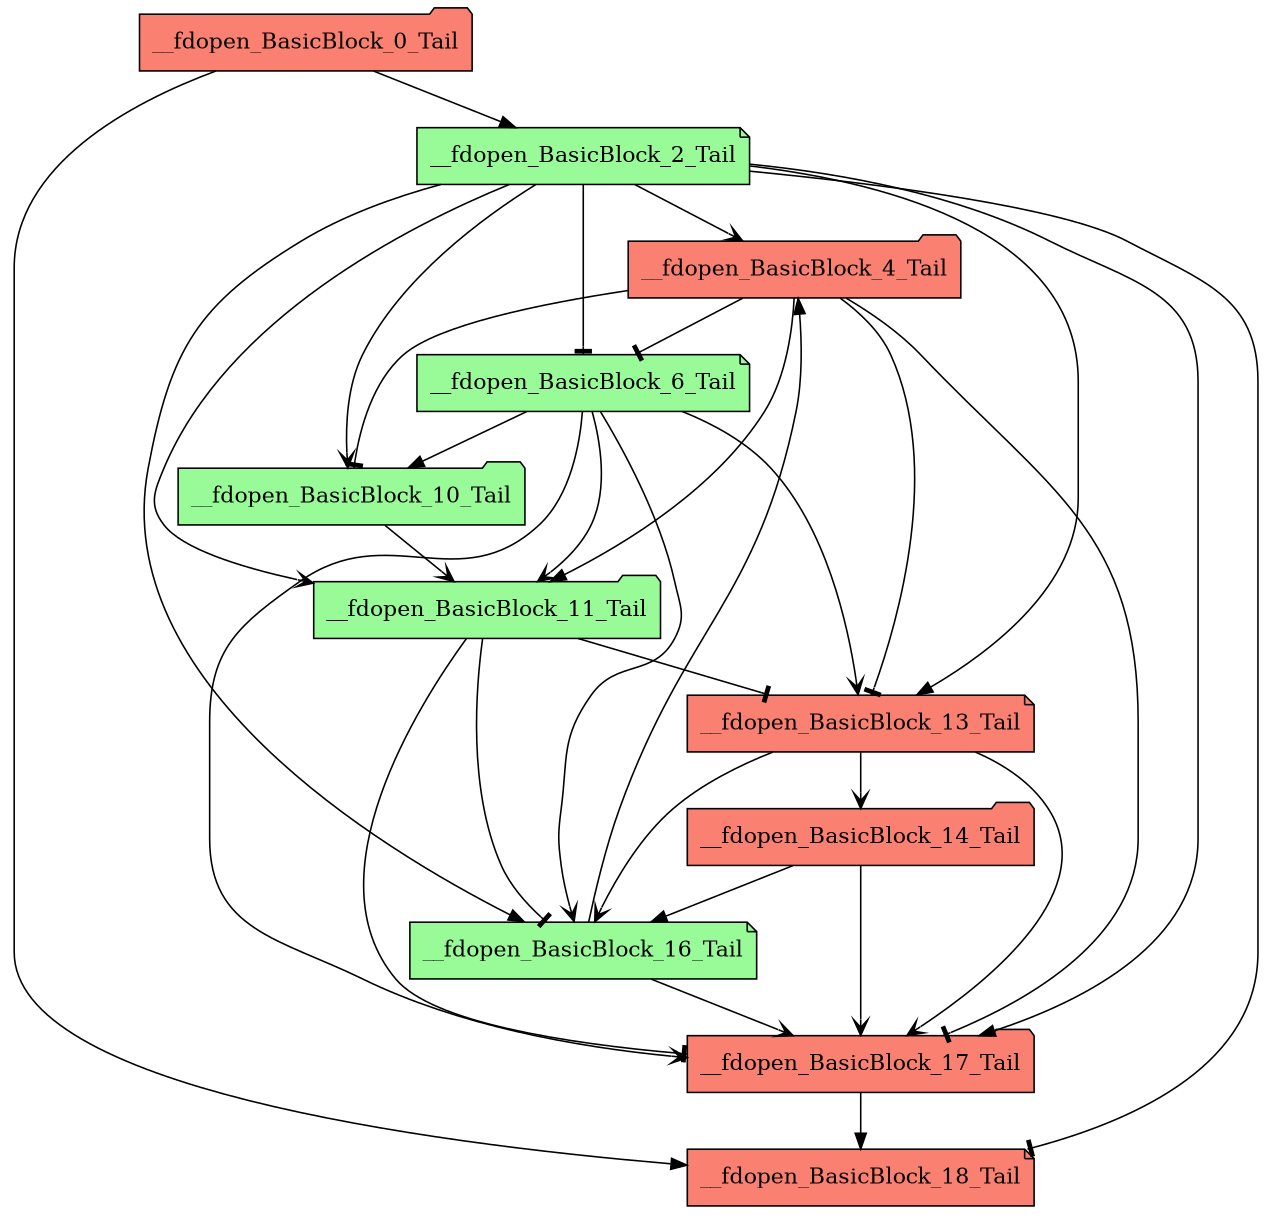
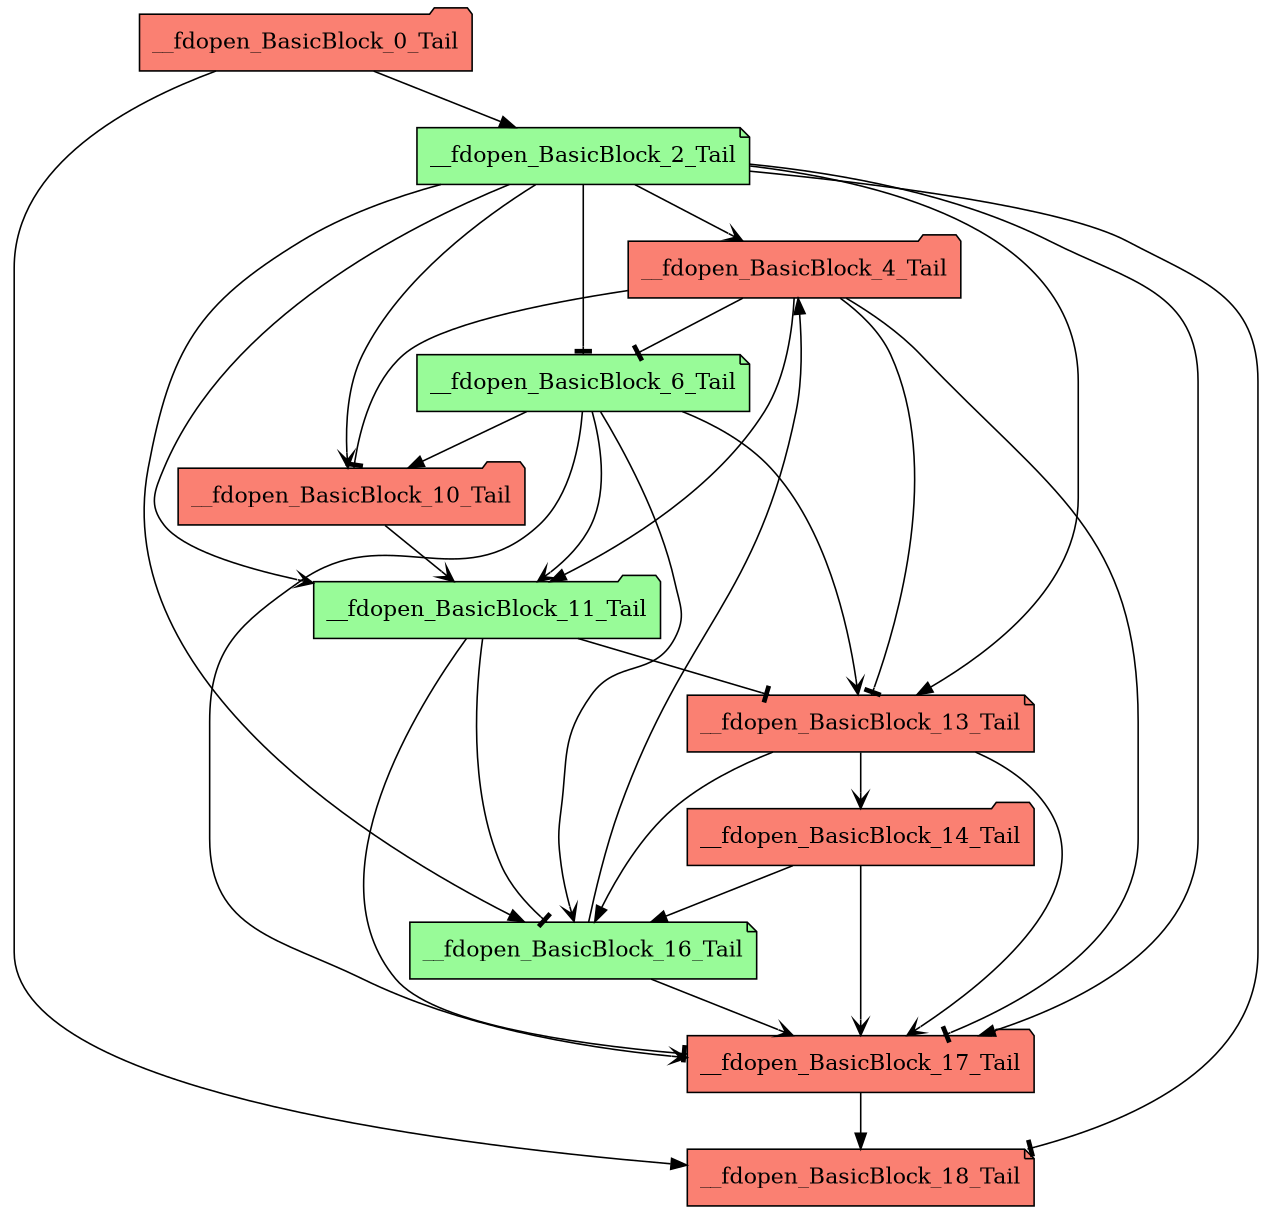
  digraph {
    node [fillcolor=salmon shape=folder style=filled]
    edge [arrowhead=vee]
    n1 [label=__fdopen_BasicBlock_0_Tail]
    __fdopen_BasicBlock_2_Tail [fillcolor=palegreen shape=note]
    __fdopen_BasicBlock_18_Tail [shape=note]
    __fdopen_BasicBlock_4_Tail
    __fdopen_BasicBlock_6_Tail [fillcolor=palegreen shape=note]
-   __fdopen_BasicBlock_10_Tail [fillcolor=palegreen]
+   __fdopen_BasicBlock_10_Tail
    __fdopen_BasicBlock_11_Tail [fillcolor=palegreen]
    __fdopen_BasicBlock_13_Tail [shape=note]
    __fdopen_BasicBlock_16_Tail [fillcolor=palegreen shape=note]
    __fdopen_BasicBlock_17_Tail
    __fdopen_BasicBlock_14_Tail
    n1 -> __fdopen_BasicBlock_2_Tail [arrowhead=normal]
    n1 -> __fdopen_BasicBlock_18_Tail [arrowhead=normal]
    __fdopen_BasicBlock_2_Tail -> __fdopen_BasicBlock_18_Tail [arrowhead=tee]
    __fdopen_BasicBlock_2_Tail -> __fdopen_BasicBlock_4_Tail
    __fdopen_BasicBlock_2_Tail -> __fdopen_BasicBlock_6_Tail [arrowhead=tee]
    __fdopen_BasicBlock_2_Tail -> __fdopen_BasicBlock_10_Tail
    __fdopen_BasicBlock_2_Tail -> __fdopen_BasicBlock_11_Tail
    __fdopen_BasicBlock_2_Tail -> __fdopen_BasicBlock_13_Tail [arrowhead=normal]
    __fdopen_BasicBlock_2_Tail -> __fdopen_BasicBlock_16_Tail [arrowhead=normal]
    __fdopen_BasicBlock_2_Tail -> __fdopen_BasicBlock_17_Tail [arrowhead=normal]
    __fdopen_BasicBlock_4_Tail -> __fdopen_BasicBlock_6_Tail [arrowhead=tee]
    __fdopen_BasicBlock_4_Tail -> __fdopen_BasicBlock_10_Tail [arrowhead=tee]
    __fdopen_BasicBlock_4_Tail -> __fdopen_BasicBlock_11_Tail [arrowhead=normal]
    __fdopen_BasicBlock_4_Tail -> __fdopen_BasicBlock_13_Tail [arrowhead=tee]
    __fdopen_BasicBlock_4_Tail -> __fdopen_BasicBlock_17_Tail [arrowhead=tee]
    __fdopen_BasicBlock_6_Tail -> __fdopen_BasicBlock_10_Tail [arrowhead=normal]
    __fdopen_BasicBlock_6_Tail -> __fdopen_BasicBlock_11_Tail
    __fdopen_BasicBlock_6_Tail -> __fdopen_BasicBlock_13_Tail
    __fdopen_BasicBlock_6_Tail -> __fdopen_BasicBlock_16_Tail
    __fdopen_BasicBlock_6_Tail -> __fdopen_BasicBlock_17_Tail
    __fdopen_BasicBlock_10_Tail -> __fdopen_BasicBlock_11_Tail
    __fdopen_BasicBlock_11_Tail -> __fdopen_BasicBlock_13_Tail [arrowhead=tee]
    __fdopen_BasicBlock_11_Tail -> __fdopen_BasicBlock_16_Tail [arrowhead=tee]
    __fdopen_BasicBlock_11_Tail -> __fdopen_BasicBlock_17_Tail [arrowhead=tee]
-   __fdopen_BasicBlock_13_Tail -> __fdopen_BasicBlock_16_Tail
+   __fdopen_BasicBlock_13_Tail -> __fdopen_BasicBlock_16_Tail [arrowhead=normal]
    __fdopen_BasicBlock_13_Tail -> __fdopen_BasicBlock_17_Tail
    __fdopen_BasicBlock_13_Tail -> __fdopen_BasicBlock_14_Tail
    __fdopen_BasicBlock_16_Tail -> __fdopen_BasicBlock_4_Tail [arrowhead=normal]
    __fdopen_BasicBlock_16_Tail -> __fdopen_BasicBlock_17_Tail
    __fdopen_BasicBlock_17_Tail -> __fdopen_BasicBlock_18_Tail [arrowhead=normal]
    __fdopen_BasicBlock_14_Tail -> __fdopen_BasicBlock_16_Tail [arrowhead=normal]
    __fdopen_BasicBlock_14_Tail -> __fdopen_BasicBlock_17_Tail
  }
